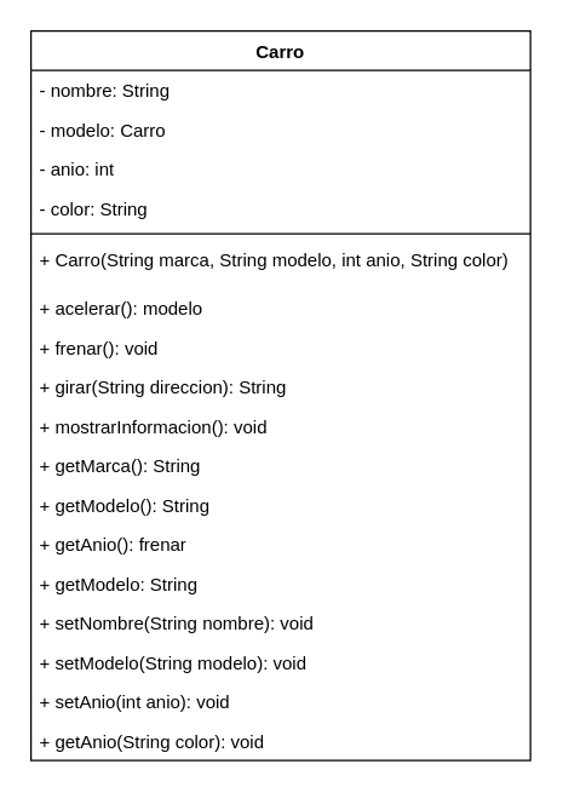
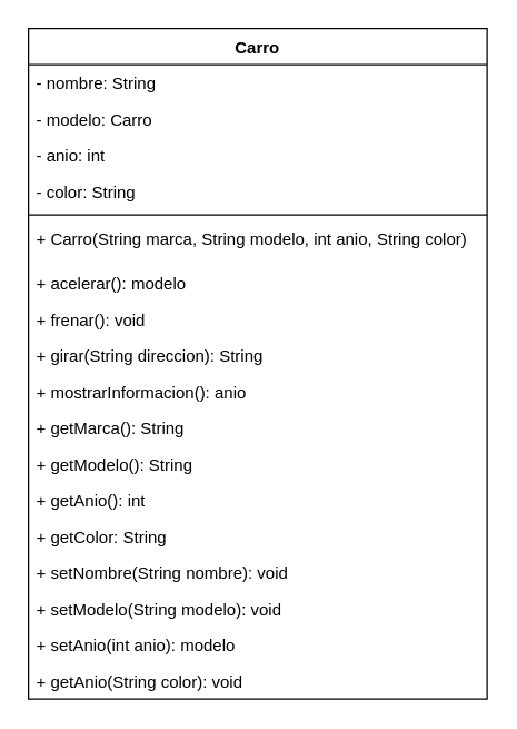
  <mxCell id="0" />
  <mxCell id="1" parent="0" />
  <mxCell id="2" value="Carro" style="swimlane;fontStyle=1;align=center;verticalAlign=top;childLayout=stackLayout;horizontal=1;startSize=26;horizontalStack=0;resizeParent=1;resizeParentMax=0;resizeLast=0;collapsible=1;marginBottom=0;whiteSpace=wrap;html=1;" vertex="1" parent="1"><mxGeometry x="20" y="20" width="330" height="482" as="geometry" /></mxCell>
  <mxCell id="3" value="- nombre: String" style="text;strokeColor=none;fillColor=none;align=left;verticalAlign=top;spacingLeft=4;spacingRight=4;overflow=hidden;rotatable=0;points=[[0,0.5],[1,0.5]];portConstraint=eastwest;whiteSpace=wrap;html=1;" vertex="1" parent="2"><mxGeometry y="26" width="330" height="26" as="geometry" /></mxCell>
  <mxCell id="4" value="- modelo: Carro" style="text;strokeColor=none;fillColor=none;align=left;verticalAlign=top;spacingLeft=4;spacingRight=4;overflow=hidden;rotatable=0;points=[[0,0.5],[1,0.5]];portConstraint=eastwest;whiteSpace=wrap;html=1;" vertex="1" parent="2"><mxGeometry y="52" width="330" height="26" as="geometry" /></mxCell>
  <mxCell id="5" value="- anio: int" style="text;strokeColor=none;fillColor=none;align=left;verticalAlign=top;spacingLeft=4;spacingRight=4;overflow=hidden;rotatable=0;points=[[0,0.5],[1,0.5]];portConstraint=eastwest;whiteSpace=wrap;html=1;" vertex="1" parent="2"><mxGeometry y="78" width="330" height="26" as="geometry" /></mxCell>
  <mxCell id="6" value="- color: String" style="text;strokeColor=none;fillColor=none;align=left;verticalAlign=top;spacingLeft=4;spacingRight=4;overflow=hidden;rotatable=0;points=[[0,0.5],[1,0.5]];portConstraint=eastwest;whiteSpace=wrap;html=1;" vertex="1" parent="2"><mxGeometry y="104" width="330" height="26" as="geometry" /></mxCell>
  <mxCell id="7" value="" style="line;strokeWidth=1;fillColor=none;align=left;verticalAlign=middle;spacingTop=-1;spacingLeft=3;spacingRight=3;rotatable=0;labelPosition=right;points=[];portConstraint=eastwest;strokeColor=inherit;" vertex="1" parent="2"><mxGeometry y="130" width="330" height="8" as="geometry" /></mxCell>
  <mxCell id="8" value="+ Carro(String marca, String modelo, int anio, String color)" style="text;strokeColor=none;fillColor=none;align=left;verticalAlign=top;spacingLeft=4;spacingRight=4;overflow=hidden;rotatable=0;points=[[0,0.5],[1,0.5]];portConstraint=eastwest;whiteSpace=wrap;html=1;" vertex="1" parent="2"><mxGeometry y="138" width="330" height="32" as="geometry" /></mxCell>
  <mxCell id="9" value="+ acelerar(): modelo" style="text;strokeColor=none;fillColor=none;align=left;verticalAlign=top;spacingLeft=4;spacingRight=4;overflow=hidden;rotatable=0;points=[[0,0.5],[1,0.5]];portConstraint=eastwest;whiteSpace=wrap;html=1;" vertex="1" parent="2"><mxGeometry y="170" width="330" height="26" as="geometry" /></mxCell>
  <mxCell id="10" value="+ frenar(): void" style="text;strokeColor=none;fillColor=none;align=left;verticalAlign=top;spacingLeft=4;spacingRight=4;overflow=hidden;rotatable=0;points=[[0,0.5],[1,0.5]];portConstraint=eastwest;whiteSpace=wrap;html=1;" vertex="1" parent="2"><mxGeometry y="196" width="330" height="26" as="geometry" /></mxCell>
  <mxCell id="11" value="+ girar(String direccion): String" style="text;strokeColor=none;fillColor=none;align=left;verticalAlign=top;spacingLeft=4;spacingRight=4;overflow=hidden;rotatable=0;points=[[0,0.5],[1,0.5]];portConstraint=eastwest;whiteSpace=wrap;html=1;" vertex="1" parent="2"><mxGeometry y="222" width="330" height="26" as="geometry" /></mxCell>
- <mxCell id="12" value="+ mostrarInformacion(): void" style="text;strokeColor=none;fillColor=none;align=left;verticalAlign=top;spacingLeft=4;spacingRight=4;overflow=hidden;rotatable=0;points=[[0,0.5],[1,0.5]];portConstraint=eastwest;whiteSpace=wrap;html=1;" vertex="1" parent="2"><mxGeometry y="248" width="330" height="26" as="geometry" /></mxCell>
+ <mxCell id="12" value="+ mostrarInformacion(): anio" style="text;strokeColor=none;fillColor=none;align=left;verticalAlign=top;spacingLeft=4;spacingRight=4;overflow=hidden;rotatable=0;points=[[0,0.5],[1,0.5]];portConstraint=eastwest;whiteSpace=wrap;html=1;" vertex="1" parent="2"><mxGeometry y="248" width="330" height="26" as="geometry" /></mxCell>
  <mxCell id="13" value="+ getMarca(): String" style="text;strokeColor=none;fillColor=none;align=left;verticalAlign=top;spacingLeft=4;spacingRight=4;overflow=hidden;rotatable=0;points=[[0,0.5],[1,0.5]];portConstraint=eastwest;whiteSpace=wrap;html=1;" vertex="1" parent="2"><mxGeometry y="274" width="330" height="26" as="geometry" /></mxCell>
  <mxCell id="14" value="+ getModelo(): String" style="text;strokeColor=none;fillColor=none;align=left;verticalAlign=top;spacingLeft=4;spacingRight=4;overflow=hidden;rotatable=0;points=[[0,0.5],[1,0.5]];portConstraint=eastwest;whiteSpace=wrap;html=1;" vertex="1" parent="2"><mxGeometry y="300" width="330" height="26" as="geometry" /></mxCell>
- <mxCell id="15" value="+ getAnio(): frenar" style="text;strokeColor=none;fillColor=none;align=left;verticalAlign=top;spacingLeft=4;spacingRight=4;overflow=hidden;rotatable=0;points=[[0,0.5],[1,0.5]];portConstraint=eastwest;whiteSpace=wrap;html=1;" vertex="1" parent="2"><mxGeometry y="326" width="330" height="26" as="geometry" /></mxCell>
- <mxCell id="16" value="+ getModelo: String" style="text;strokeColor=none;fillColor=none;align=left;verticalAlign=top;spacingLeft=4;spacingRight=4;overflow=hidden;rotatable=0;points=[[0,0.5],[1,0.5]];portConstraint=eastwest;whiteSpace=wrap;html=1;" vertex="1" parent="2"><mxGeometry y="352" width="330" height="26" as="geometry" /></mxCell>
+ <mxCell id="15" value="+ getAnio(): int" style="text;strokeColor=none;fillColor=none;align=left;verticalAlign=top;spacingLeft=4;spacingRight=4;overflow=hidden;rotatable=0;points=[[0,0.5],[1,0.5]];portConstraint=eastwest;whiteSpace=wrap;html=1;" vertex="1" parent="2"><mxGeometry y="326" width="330" height="26" as="geometry" /></mxCell>
+ <mxCell id="16" value="+ getColor: String" style="text;strokeColor=none;fillColor=none;align=left;verticalAlign=top;spacingLeft=4;spacingRight=4;overflow=hidden;rotatable=0;points=[[0,0.5],[1,0.5]];portConstraint=eastwest;whiteSpace=wrap;html=1;" vertex="1" parent="2"><mxGeometry y="352" width="330" height="26" as="geometry" /></mxCell>
  <mxCell id="17" value="+ setNombre(String nombre): void" style="text;strokeColor=none;fillColor=none;align=left;verticalAlign=top;spacingLeft=4;spacingRight=4;overflow=hidden;rotatable=0;points=[[0,0.5],[1,0.5]];portConstraint=eastwest;whiteSpace=wrap;html=1;" vertex="1" parent="2"><mxGeometry y="378" width="330" height="26" as="geometry" /></mxCell>
  <mxCell id="18" value="+ setModelo(String modelo): void" style="text;strokeColor=none;fillColor=none;align=left;verticalAlign=top;spacingLeft=4;spacingRight=4;overflow=hidden;rotatable=0;points=[[0,0.5],[1,0.5]];portConstraint=eastwest;whiteSpace=wrap;html=1;" vertex="1" parent="2"><mxGeometry y="404" width="330" height="26" as="geometry" /></mxCell>
- <mxCell id="19" value="+ setAnio(int anio): void" style="text;strokeColor=none;fillColor=none;align=left;verticalAlign=top;spacingLeft=4;spacingRight=4;overflow=hidden;rotatable=0;points=[[0,0.5],[1,0.5]];portConstraint=eastwest;whiteSpace=wrap;html=1;" vertex="1" parent="2"><mxGeometry y="430" width="330" height="26" as="geometry" /></mxCell>
+ <mxCell id="19" value="+ setAnio(int anio): modelo" style="text;strokeColor=none;fillColor=none;align=left;verticalAlign=top;spacingLeft=4;spacingRight=4;overflow=hidden;rotatable=0;points=[[0,0.5],[1,0.5]];portConstraint=eastwest;whiteSpace=wrap;html=1;" vertex="1" parent="2"><mxGeometry y="430" width="330" height="26" as="geometry" /></mxCell>
  <mxCell id="20" value="+ getAnio(String color): void" style="text;strokeColor=none;fillColor=none;align=left;verticalAlign=top;spacingLeft=4;spacingRight=4;overflow=hidden;rotatable=0;points=[[0,0.5],[1,0.5]];portConstraint=eastwest;whiteSpace=wrap;html=1;" vertex="1" parent="2"><mxGeometry y="456" width="330" height="26" as="geometry" /></mxCell>
